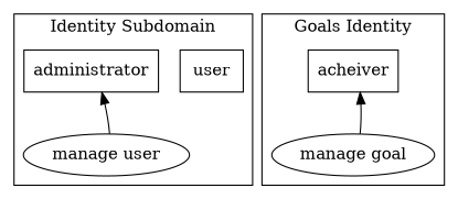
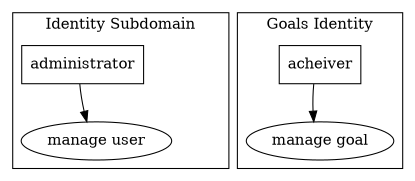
  digraph {
    node [shape=rectangle]
-   user
    administrator
    n3 [label="manage user" shape=""]
    acheiver
    n5 [label="manage goal" shape=""]
    subgraph cluster_1 {
      label="Identity Subdomain"
-     user
      administrator
      n3
    }
    subgraph cluster_2 {
      label="Goals Identity"
      acheiver
      n5
    }
-   n3 -> administrator
-   n5 -> acheiver
+   administrator -> n3
+   acheiver -> n5
  }
